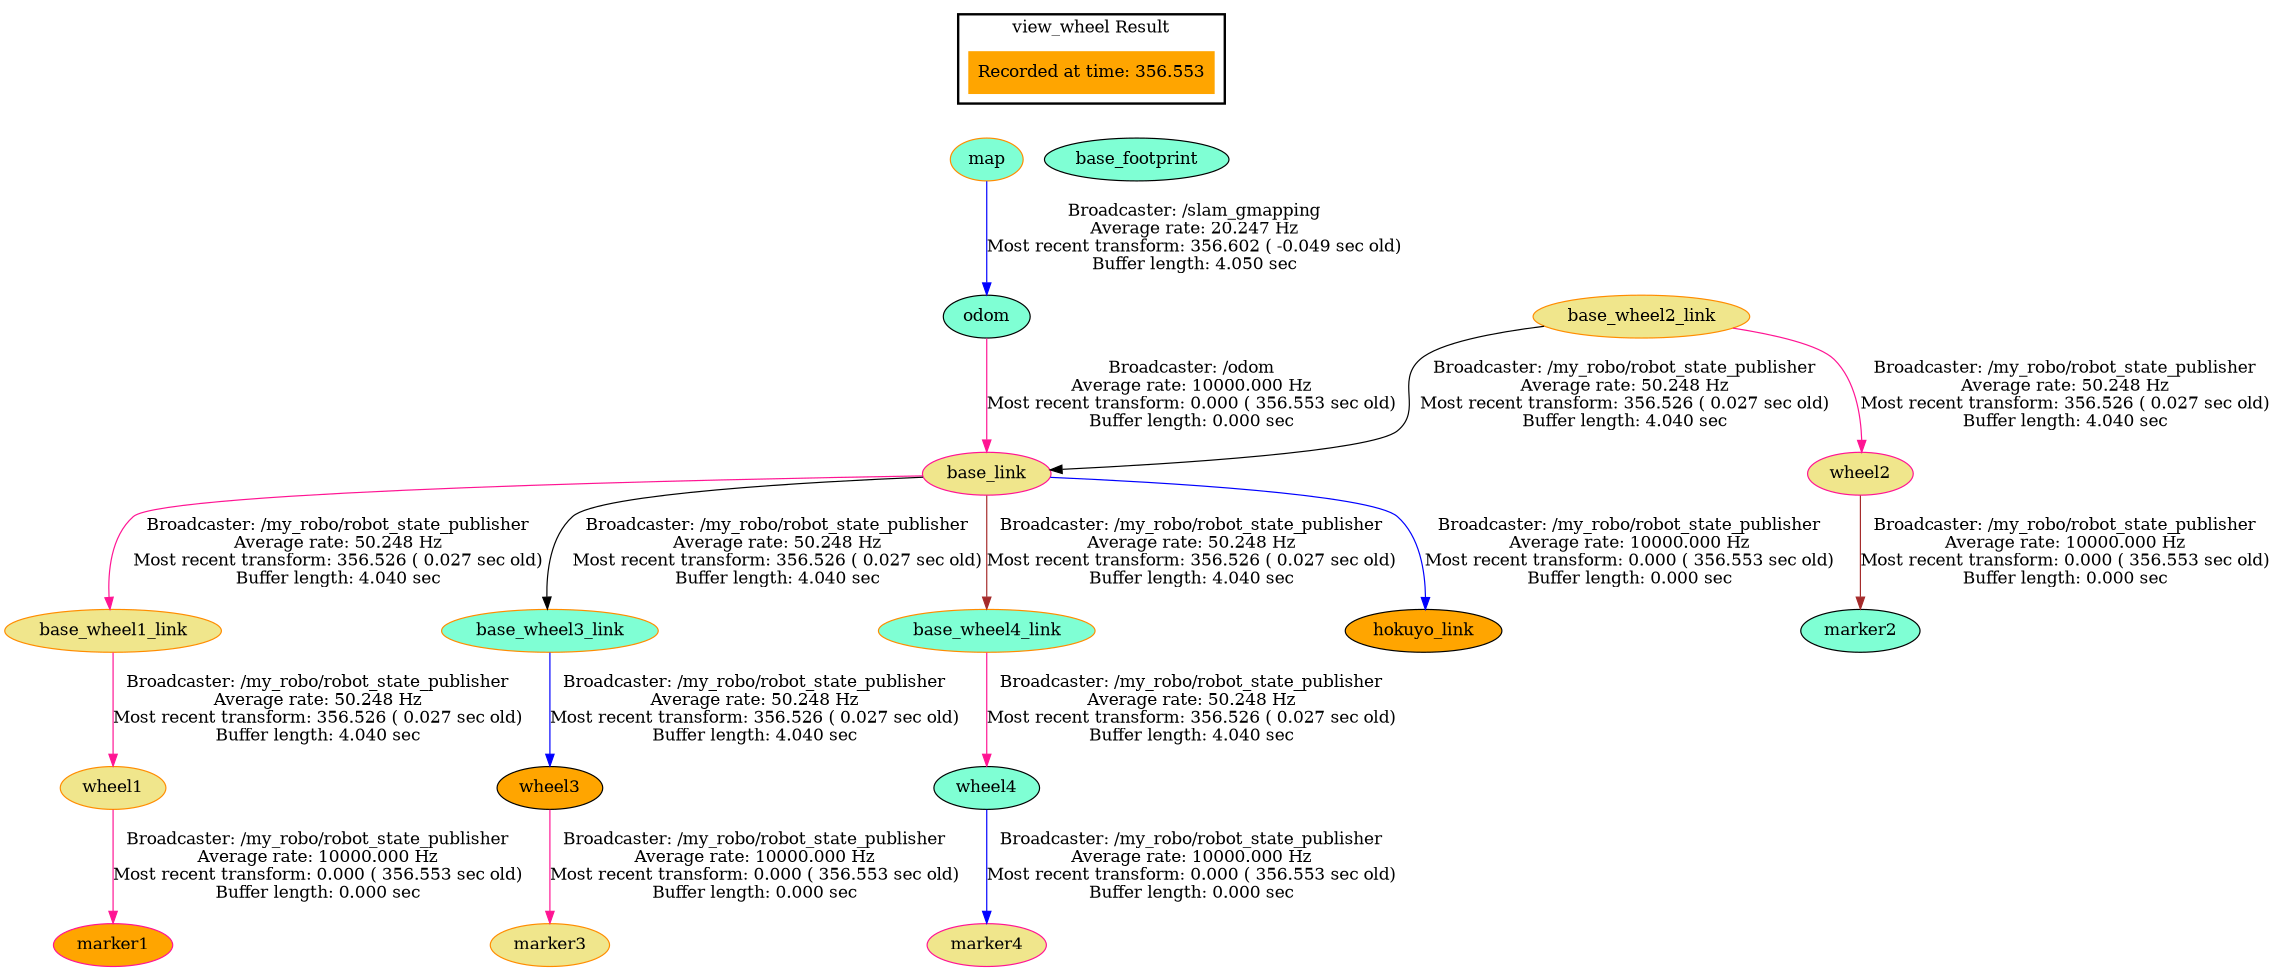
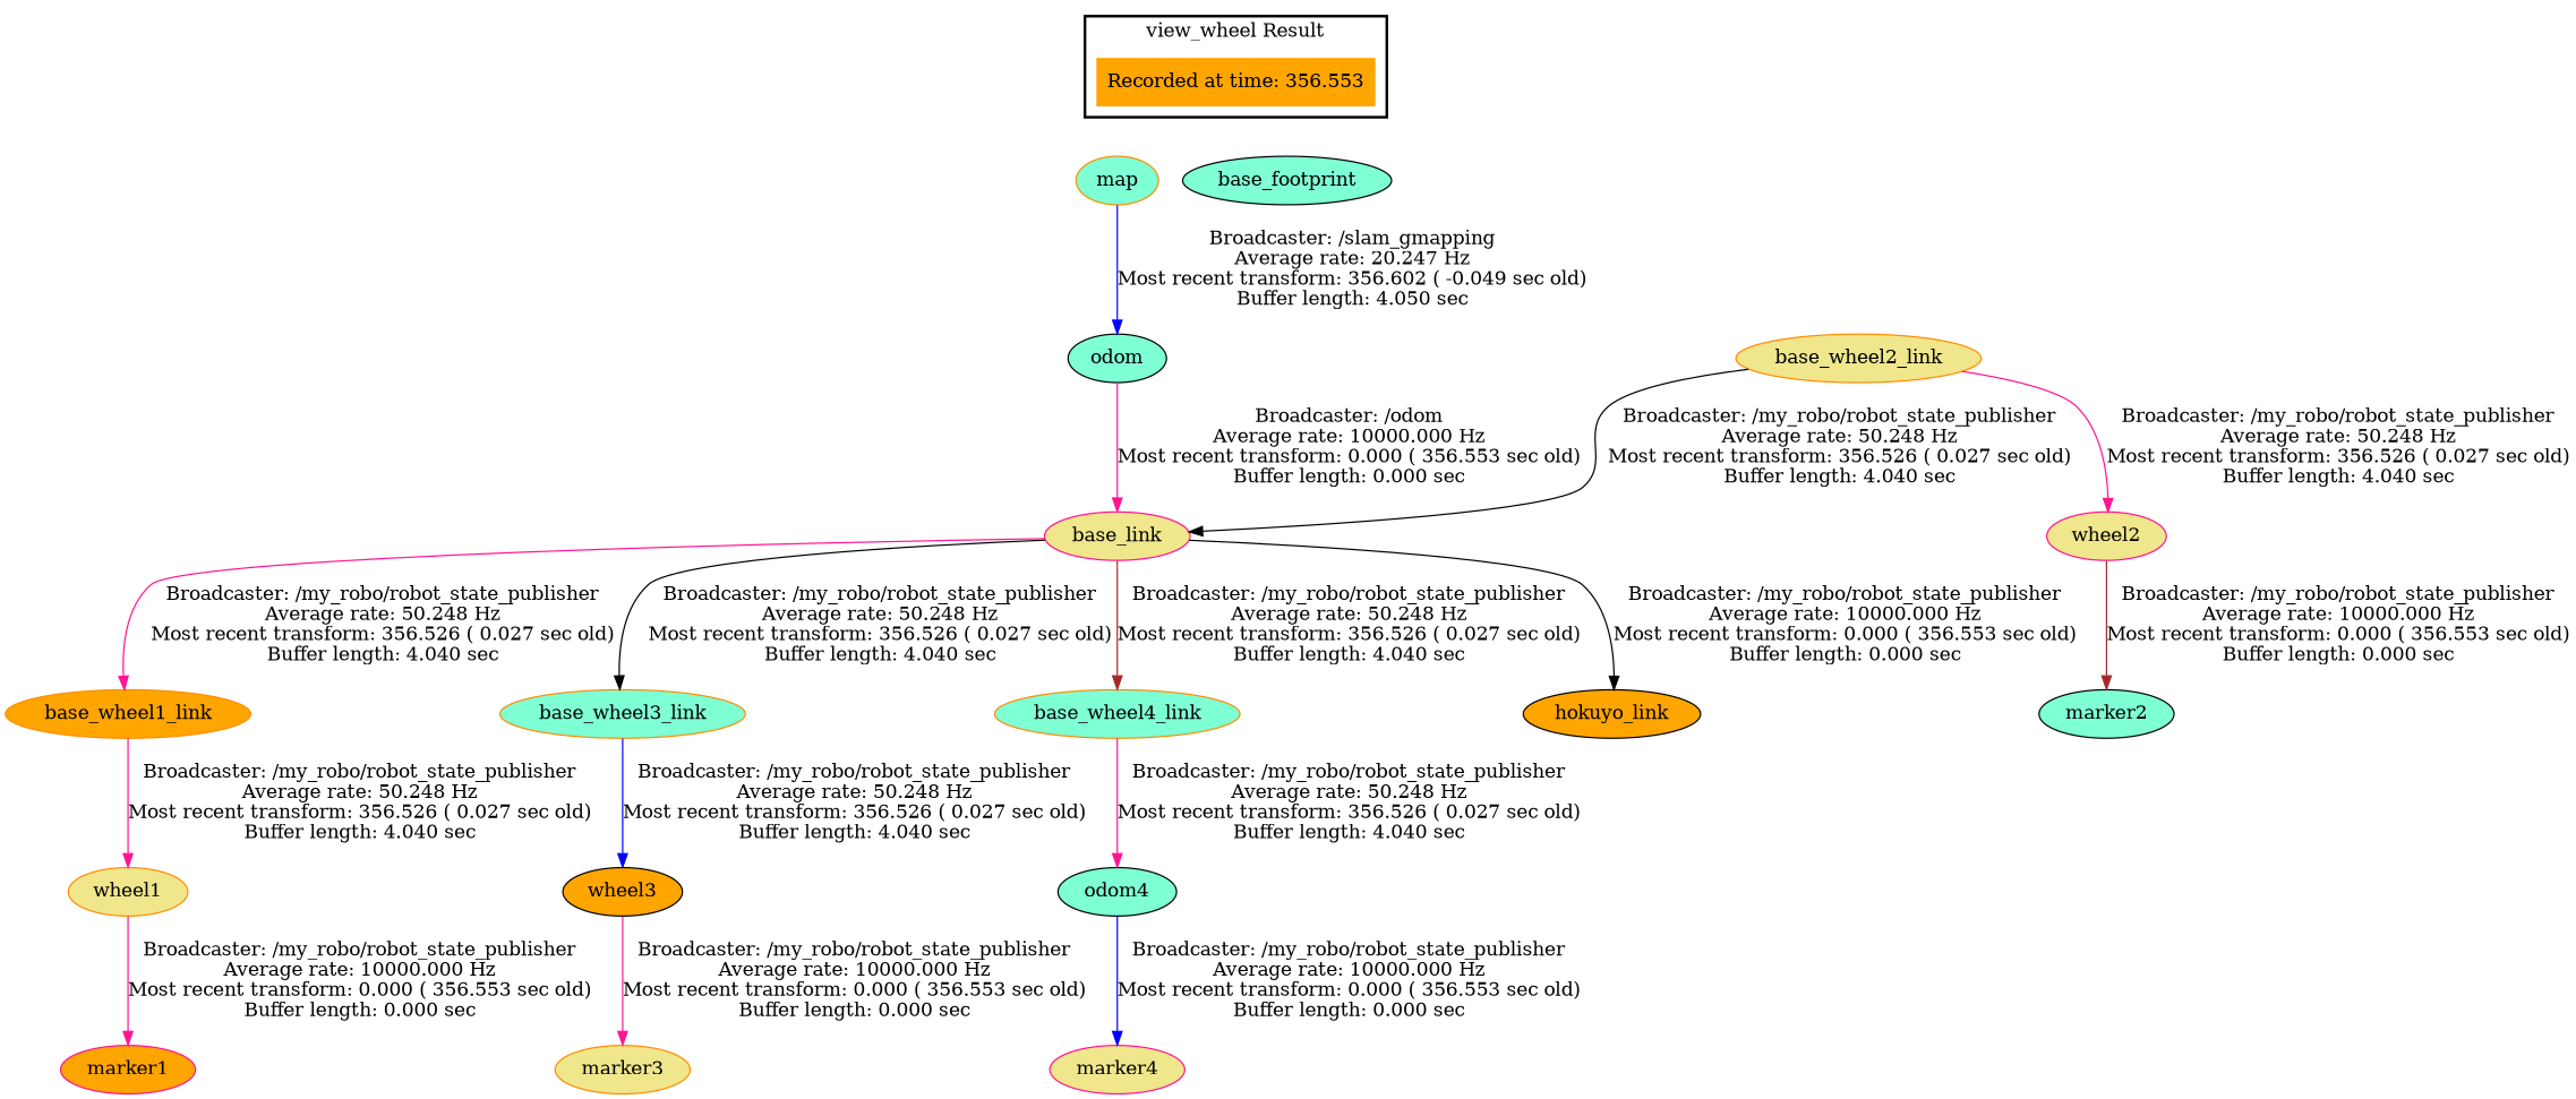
  digraph {
    node [color=darkorange fillcolor=aquamarine style=filled]
    edge [color=deeppink]
    "Recorded at time: 356.553" [fillcolor=orange shape=plaintext]
    map
    base_footprint [color=black]
    base_link [color=deeppink fillcolor=khaki]
    odom [color=black]
-   base_wheel1_link [fillcolor=khaki]
+   base_wheel1_link [fillcolor=orange]
    base_wheel3_link
    base_wheel4_link
    hokuyo_link [color=black fillcolor=orange]
    wheel1 [fillcolor=khaki]
    base_wheel2_link [fillcolor=khaki]
    wheel2 [color=deeppink fillcolor=khaki]
    wheel3 [color=black fillcolor=orange]
-   wheel4 [color=black]
+   wheel4 [color=black label=odom4]
    marker1 [color=deeppink fillcolor=orange]
    marker2 [color=black]
    marker3 [fillcolor=khaki]
    marker4 [color=deeppink fillcolor=khaki]
    subgraph cluster_1 {
      color=black
      label="view_wheel Result"
      style=bold
      "Recorded at time: 356.553"
    }
    "Recorded at time: 356.553" -> map [style=invis color=""]
    "Recorded at time: 356.553" -> base_footprint [style=invis color=""]
    map -> odom [color=blue label="Broadcaster: /slam_gmapping\nAverage rate: 20.247 Hz\nMost recent transform: 356.602 ( -0.049 sec old)\nBuffer length: 4.050 sec\n"]
    base_link -> base_wheel1_link [label="Broadcaster: /my_robo/robot_state_publisher\nAverage rate: 50.248 Hz\nMost recent transform: 356.526 ( 0.027 sec old)\nBuffer length: 4.040 sec\n"]
    base_link -> base_wheel3_link [color=black label="Broadcaster: /my_robo/robot_state_publisher\nAverage rate: 50.248 Hz\nMost recent transform: 356.526 ( 0.027 sec old)\nBuffer length: 4.040 sec\n"]
    base_link -> base_wheel4_link [color=brown label="Broadcaster: /my_robo/robot_state_publisher\nAverage rate: 50.248 Hz\nMost recent transform: 356.526 ( 0.027 sec old)\nBuffer length: 4.040 sec\n"]
-   base_link -> hokuyo_link [color=blue label="Broadcaster: /my_robo/robot_state_publisher\nAverage rate: 10000.000 Hz\nMost recent transform: 0.000 ( 356.553 sec old)\nBuffer length: 0.000 sec\n"]
+   base_link -> hokuyo_link [color=black label="Broadcaster: /my_robo/robot_state_publisher\nAverage rate: 10000.000 Hz\nMost recent transform: 0.000 ( 356.553 sec old)\nBuffer length: 0.000 sec\n"]
    odom -> base_link [label="Broadcaster: /odom\nAverage rate: 10000.000 Hz\nMost recent transform: 0.000 ( 356.553 sec old)\nBuffer length: 0.000 sec\n"]
    base_wheel1_link -> wheel1 [label="Broadcaster: /my_robo/robot_state_publisher\nAverage rate: 50.248 Hz\nMost recent transform: 356.526 ( 0.027 sec old)\nBuffer length: 4.040 sec\n"]
    base_wheel3_link -> wheel3 [color=blue label="Broadcaster: /my_robo/robot_state_publisher\nAverage rate: 50.248 Hz\nMost recent transform: 356.526 ( 0.027 sec old)\nBuffer length: 4.040 sec\n"]
    base_wheel4_link -> wheel4 [label="Broadcaster: /my_robo/robot_state_publisher\nAverage rate: 50.248 Hz\nMost recent transform: 356.526 ( 0.027 sec old)\nBuffer length: 4.040 sec\n"]
    wheel1 -> marker1 [label="Broadcaster: /my_robo/robot_state_publisher\nAverage rate: 10000.000 Hz\nMost recent transform: 0.000 ( 356.553 sec old)\nBuffer length: 0.000 sec\n"]
    base_wheel2_link -> base_link [color=black label="Broadcaster: /my_robo/robot_state_publisher\nAverage rate: 50.248 Hz\nMost recent transform: 356.526 ( 0.027 sec old)\nBuffer length: 4.040 sec\n"]
    base_wheel2_link -> wheel2 [label="Broadcaster: /my_robo/robot_state_publisher\nAverage rate: 50.248 Hz\nMost recent transform: 356.526 ( 0.027 sec old)\nBuffer length: 4.040 sec\n"]
    wheel2 -> marker2 [color=brown label="Broadcaster: /my_robo/robot_state_publisher\nAverage rate: 10000.000 Hz\nMost recent transform: 0.000 ( 356.553 sec old)\nBuffer length: 0.000 sec\n"]
    wheel3 -> marker3 [label="Broadcaster: /my_robo/robot_state_publisher\nAverage rate: 10000.000 Hz\nMost recent transform: 0.000 ( 356.553 sec old)\nBuffer length: 0.000 sec\n"]
    wheel4 -> marker4 [color=blue label="Broadcaster: /my_robo/robot_state_publisher\nAverage rate: 10000.000 Hz\nMost recent transform: 0.000 ( 356.553 sec old)\nBuffer length: 0.000 sec\n"]
  }
